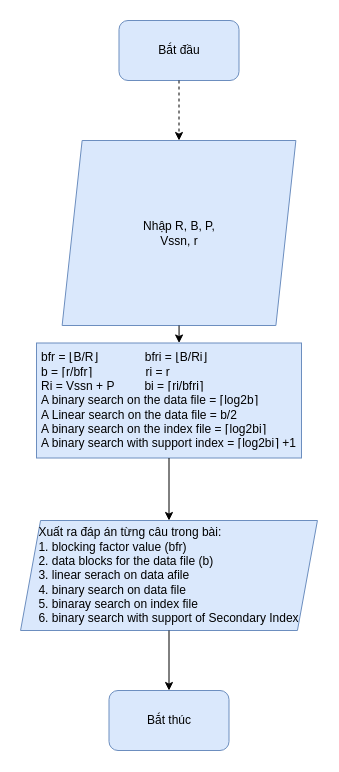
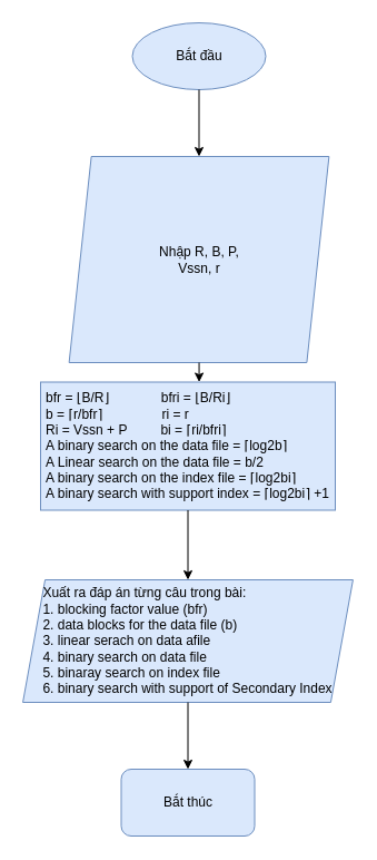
  <mxCell id="0" />
  <mxCell id="1" parent="0" />
- <mxCell id="2" value="Bắt đầu" style="rounded=1;whiteSpace=wrap;html=1;fillColor=#dae8fc;strokeColor=#6c8ebf;" parent="1" vertex="1"><mxGeometry x="118.51" y="20" width="120" height="60" as="geometry" /></mxCell>
+ <mxCell id="2" value="Bắt đầu" style="ellipse;whiteSpace=wrap;html=1;fillColor=#dae8fc;strokeColor=#6c8ebf;" parent="1" vertex="1"><mxGeometry x="118.51" y="20" width="120" height="60" as="geometry" /></mxCell>
  <mxCell id="3" value="Nhập R, B, P,&lt;br&gt;Vssn, r" style="shape=parallelogram;perimeter=parallelogramPerimeter;whiteSpace=wrap;html=1;fixedSize=1;fillColor=#dae8fc;strokeColor=#6c8ebf;" parent="1" vertex="1"><mxGeometry x="61.64" y="140" width="233.75" height="185" as="geometry" /></mxCell>
  <mxCell id="4" value="&lt;div style=&quot;text-align: justify&quot;&gt;&lt;span&gt;bfr = ⌊B/R⌋&amp;nbsp;&amp;nbsp; &amp;nbsp; &amp;nbsp; &amp;nbsp; &amp;nbsp; &amp;nbsp; &amp;nbsp;bfri = ⌊B/Ri⌋&lt;/span&gt;&lt;br&gt;&lt;/div&gt;&lt;div style=&quot;text-align: justify&quot;&gt;&lt;span&gt;b = ⌈r/bfr⌉&amp;nbsp; &amp;nbsp; &amp;nbsp; &amp;nbsp; &amp;nbsp; &amp;nbsp; &amp;nbsp; &amp;nbsp; ri = r&lt;/span&gt;&lt;/div&gt;&lt;div style=&quot;text-align: justify&quot;&gt;&lt;span&gt;Ri = Vssn + P&amp;nbsp; &amp;nbsp; &amp;nbsp; &amp;nbsp; &amp;nbsp;bi = ⌈ri/bfri⌉&lt;/span&gt;&lt;/div&gt;&lt;div style=&quot;text-align: justify&quot;&gt;&lt;span&gt;A binary search on the data file = ⌈log2b⌉&lt;/span&gt;&lt;/div&gt;&lt;div style=&quot;text-align: justify&quot;&gt;&lt;span&gt;A Linear search on the data file = b/2&lt;/span&gt;&lt;/div&gt;&lt;div style=&quot;text-align: justify&quot;&gt;&lt;span&gt;A binary search on the index file = ⌈log2bi⌉&lt;/span&gt;&lt;/div&gt;&lt;div style=&quot;text-align: justify&quot;&gt;&lt;span&gt;A binary search with support index = ⌈log2bi⌉ +1&lt;/span&gt;&lt;/div&gt;" style="rounded=0;whiteSpace=wrap;html=1;fillColor=#dae8fc;strokeColor=#6c8ebf;" parent="1" vertex="1"><mxGeometry x="36" y="342.5" width="265" height="115" as="geometry" /></mxCell>
- <mxCell id="5" value="" style="endArrow=classic;html=1;rounded=0;dashed=1;" parent="1" source="2" target="3" edge="1"><mxGeometry width="50" height="50" relative="1" as="geometry"><mxPoint x="146" y="300" as="sourcePoint" /><mxPoint x="196" y="250" as="targetPoint" /></mxGeometry></mxCell>
+ <mxCell id="5" value="" style="endArrow=classic;html=1;rounded=0;" parent="1" source="2" target="3" edge="1"><mxGeometry width="50" height="50" relative="1" as="geometry"><mxPoint x="146" y="300" as="sourcePoint" /><mxPoint x="196" y="250" as="targetPoint" /></mxGeometry></mxCell>
  <mxCell id="6" value="" style="endArrow=classic;html=1;rounded=0;entryX=0.538;entryY=0;entryDx=0;entryDy=0;entryPerimeter=0;" parent="1" source="3" target="4" edge="1"><mxGeometry width="50" height="50" relative="1" as="geometry"><mxPoint x="156" y="310" as="sourcePoint" /><mxPoint x="206" y="260" as="targetPoint" /></mxGeometry></mxCell>
  <mxCell id="7" value="&lt;div style=&quot;text-align: justify&quot;&gt;&lt;span&gt;Xuất ra đáp án từng câu trong bài:&lt;/span&gt;&lt;/div&gt;&lt;div style=&quot;text-align: justify&quot;&gt;&lt;span&gt;1. blocking factor value (bfr)&lt;/span&gt;&lt;/div&gt;&lt;div style=&quot;text-align: justify&quot;&gt;&lt;span&gt;2. data blocks for the data file (b)&lt;/span&gt;&lt;/div&gt;&lt;div style=&quot;text-align: justify&quot;&gt;&lt;span&gt;3. linear serach on data afile&lt;/span&gt;&lt;/div&gt;&lt;div style=&quot;text-align: justify&quot;&gt;&lt;span&gt;4. binary search on data file&lt;/span&gt;&lt;/div&gt;&lt;div style=&quot;text-align: justify&quot;&gt;&lt;span&gt;5. binaray search on index file&lt;/span&gt;&lt;/div&gt;&lt;div style=&quot;text-align: justify&quot;&gt;&lt;span&gt;6. binary search with support of Secondary Index&lt;/span&gt;&lt;/div&gt;" style="shape=parallelogram;perimeter=parallelogramPerimeter;whiteSpace=wrap;html=1;fixedSize=1;fillColor=#dae8fc;strokeColor=#6c8ebf;align=center;" parent="1" vertex="1"><mxGeometry x="20.06" y="520" width="296.87" height="110" as="geometry" /></mxCell>
  <mxCell id="8" value="" style="endArrow=classic;html=1;rounded=0;" parent="1" source="4" target="7" edge="1"><mxGeometry width="50" height="50" relative="1" as="geometry"><mxPoint x="188.538" y="310" as="sourcePoint" /><mxPoint x="188.57" y="352" as="targetPoint" /></mxGeometry></mxCell>
  <mxCell id="9" value="Bắt thúc" style="rounded=1;whiteSpace=wrap;html=1;fillColor=#dae8fc;strokeColor=#6c8ebf;" parent="1" vertex="1"><mxGeometry x="108.5" y="690" width="120" height="60" as="geometry" /></mxCell>
  <mxCell id="10" value="" style="endArrow=classic;html=1;rounded=0;" parent="1" source="7" target="9" edge="1"><mxGeometry width="50" height="50" relative="1" as="geometry"><mxPoint x="178.498" y="467" as="sourcePoint" /><mxPoint x="178.497" y="530" as="targetPoint" /></mxGeometry></mxCell>
